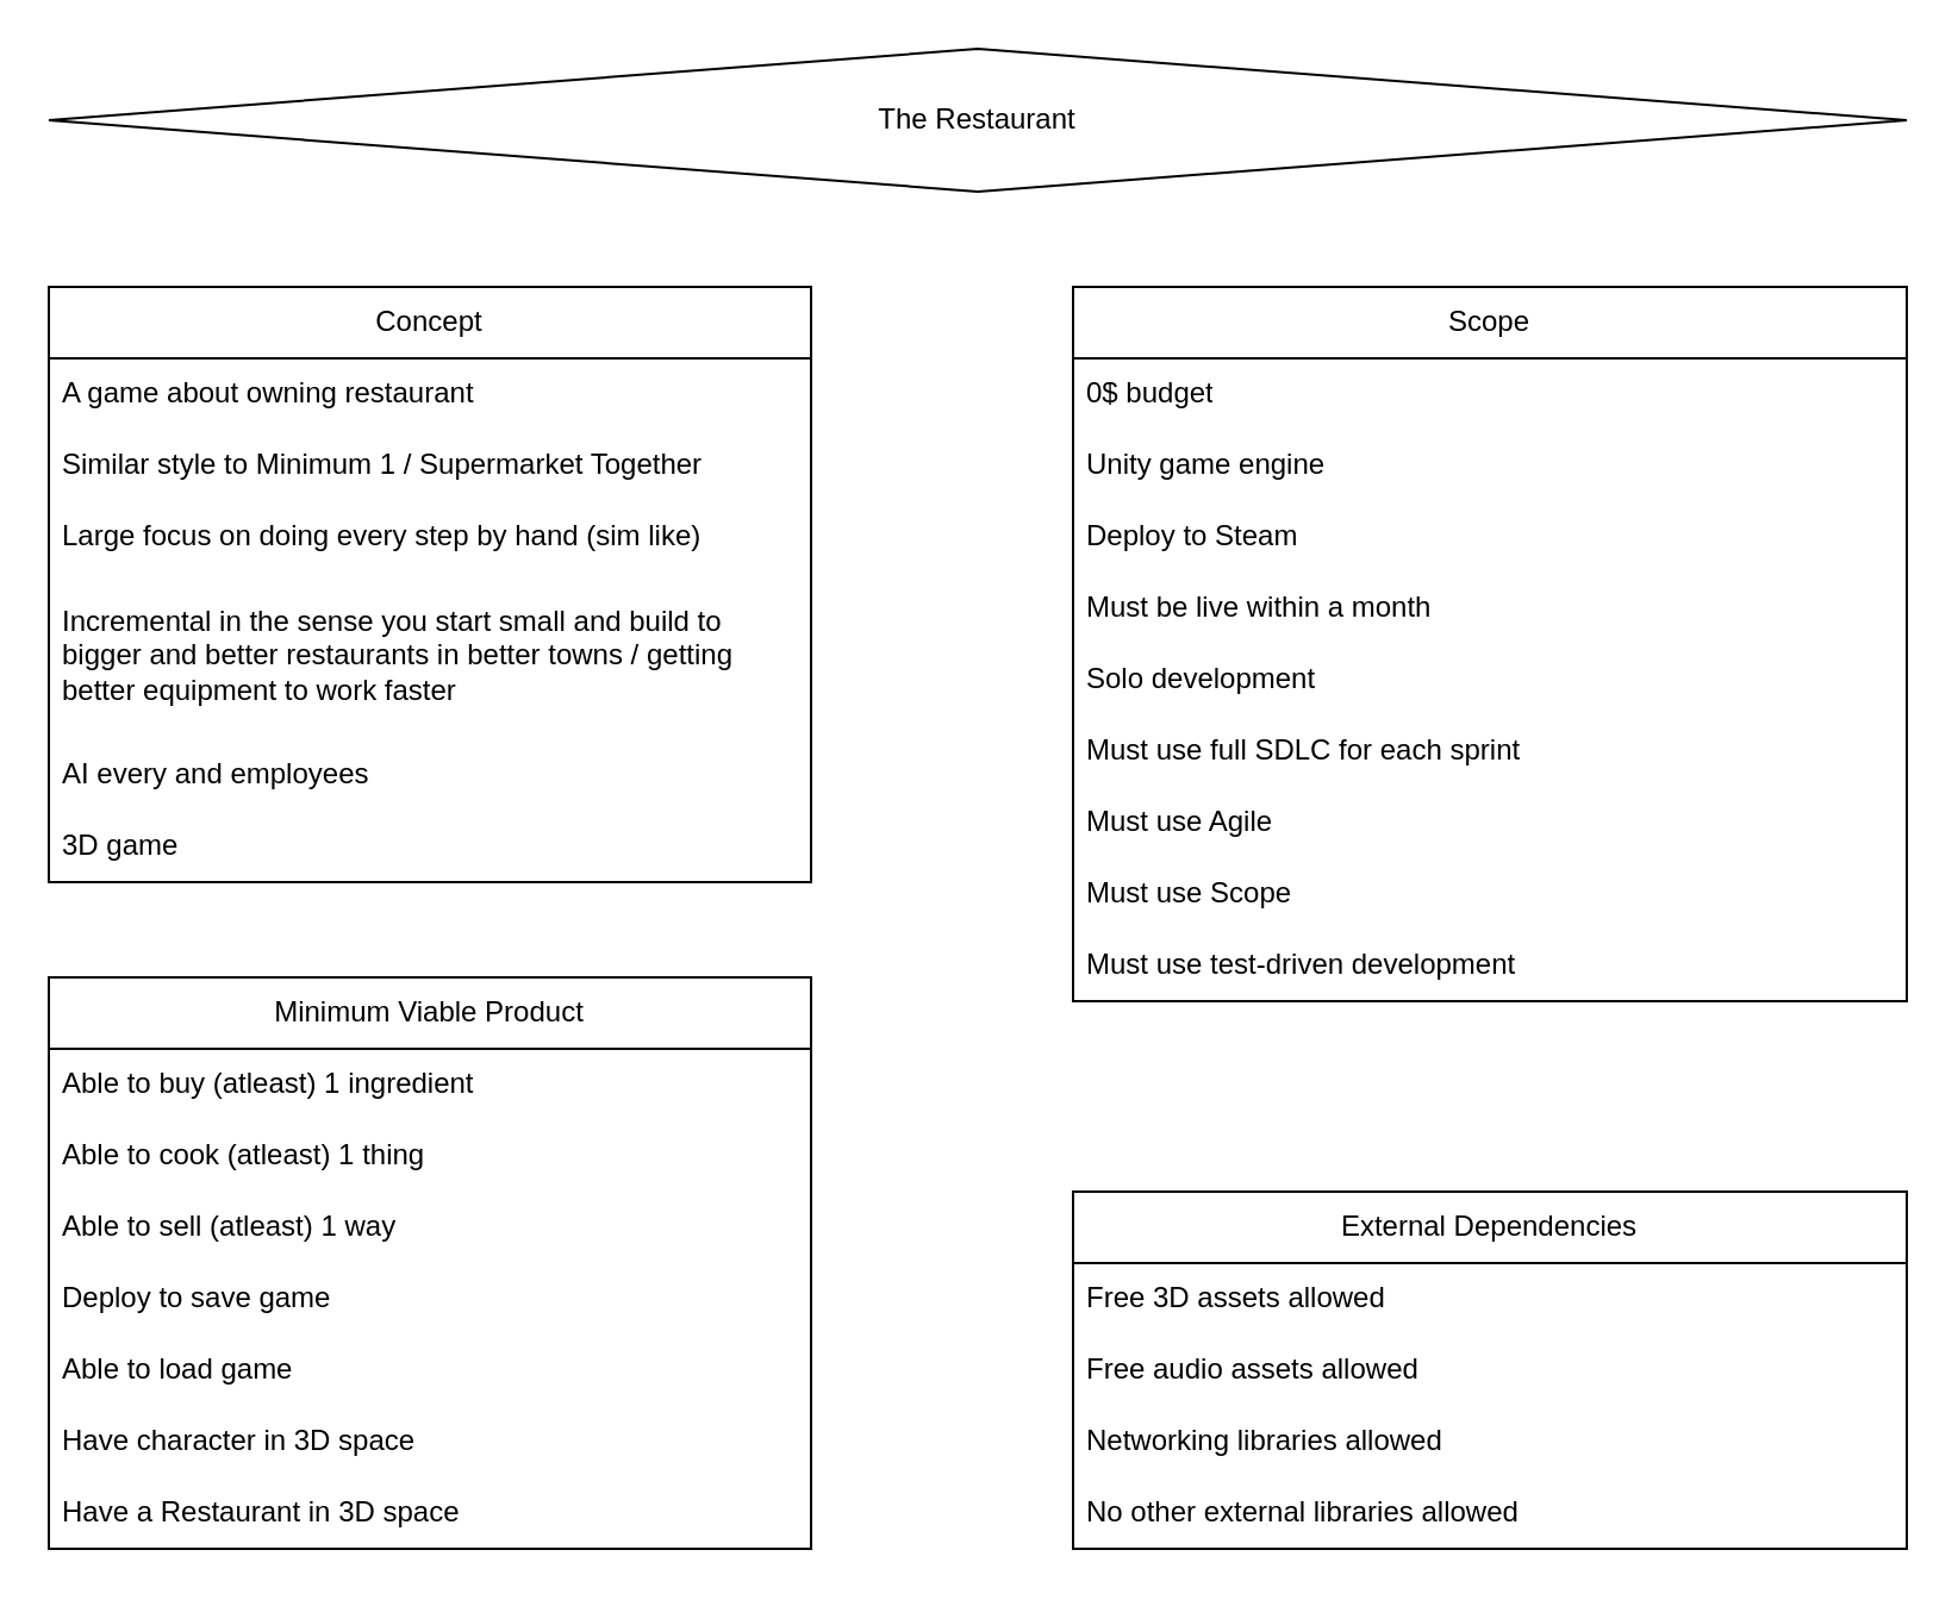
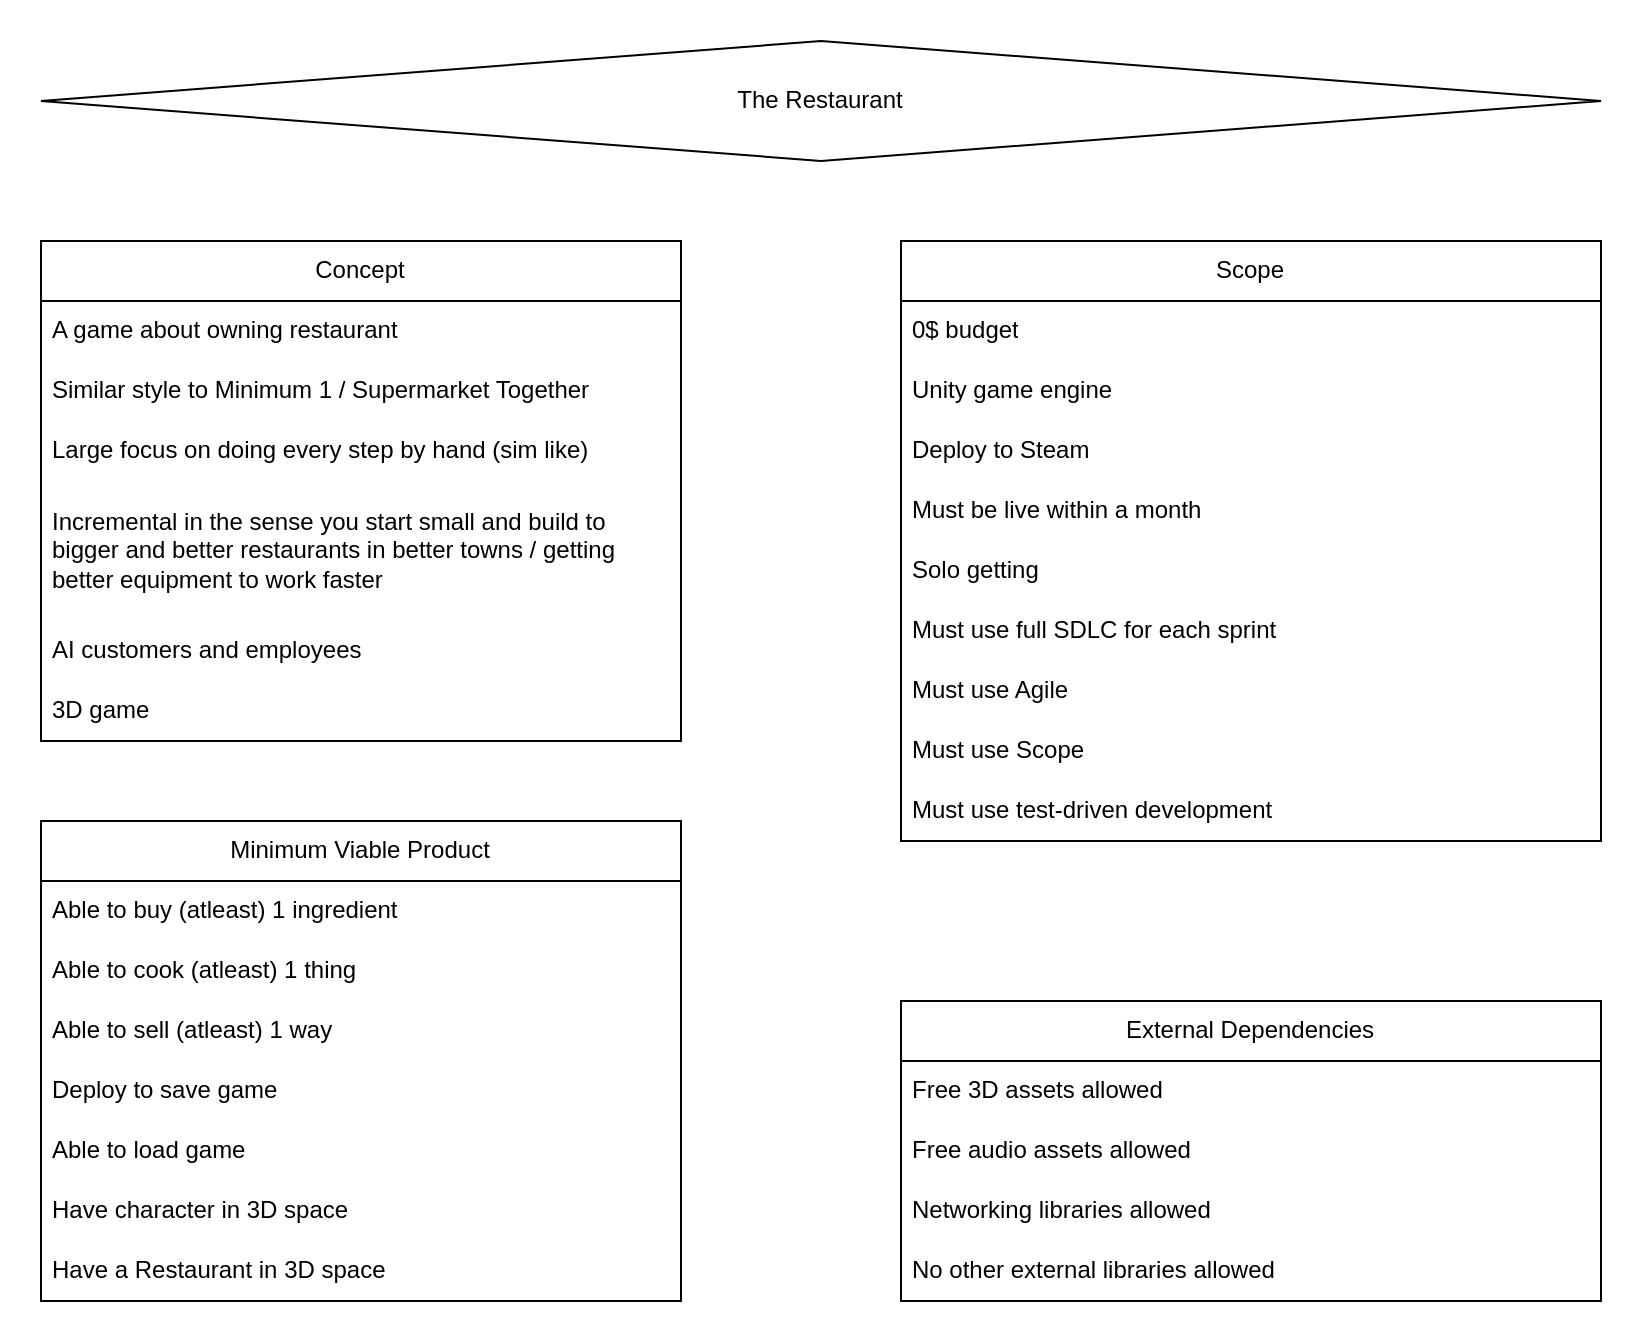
  <mxCell id="0" />
  <mxCell id="1" parent="0" />
  <mxCell id="2" value="The Restaurant" style="rhombus;whiteSpace=wrap;html=1;" parent="1" vertex="1"><mxGeometry x="20" y="20" width="780" height="60" as="geometry" /></mxCell>
  <mxCell id="3" value="Concept" style="swimlane;fontStyle=0;childLayout=stackLayout;horizontal=1;startSize=30;horizontalStack=0;resizeParent=1;resizeParentMax=0;resizeLast=0;collapsible=1;marginBottom=0;whiteSpace=wrap;html=1;" parent="1" vertex="1"><mxGeometry x="20" y="120" width="320" height="250" as="geometry" /></mxCell>
  <mxCell id="4" value="A game about owning restaurant" style="text;strokeColor=none;fillColor=none;align=left;verticalAlign=middle;spacingLeft=4;spacingRight=4;overflow=hidden;points=[[0,0.5],[1,0.5]];portConstraint=eastwest;rotatable=0;whiteSpace=wrap;html=1;" parent="3" vertex="1"><mxGeometry y="30" width="320" height="30" as="geometry" /></mxCell>
  <mxCell id="5" value="Similar style to Minimum 1 / Supermarket Together" style="text;strokeColor=none;fillColor=none;align=left;verticalAlign=middle;spacingLeft=4;spacingRight=4;overflow=hidden;points=[[0,0.5],[1,0.5]];portConstraint=eastwest;rotatable=0;whiteSpace=wrap;html=1;" parent="3" vertex="1"><mxGeometry y="60" width="320" height="30" as="geometry" /></mxCell>
  <mxCell id="6" value="Large focus on doing every step by hand (sim like)" style="text;strokeColor=none;fillColor=none;align=left;verticalAlign=middle;spacingLeft=4;spacingRight=4;overflow=hidden;points=[[0,0.5],[1,0.5]];portConstraint=eastwest;rotatable=0;whiteSpace=wrap;html=1;" parent="3" vertex="1"><mxGeometry y="90" width="320" height="30" as="geometry" /></mxCell>
  <mxCell id="7" value="Incremental in the sense you start small and build to bigger and better restaurants in better towns / getting better equipment to work faster" style="text;strokeColor=none;fillColor=none;align=left;verticalAlign=middle;spacingLeft=4;spacingRight=4;overflow=hidden;points=[[0,0.5],[1,0.5]];portConstraint=eastwest;rotatable=0;whiteSpace=wrap;html=1;" parent="3" vertex="1"><mxGeometry y="120" width="320" height="70" as="geometry" /></mxCell>
- <mxCell id="8" value="AI every and employees" style="text;strokeColor=none;fillColor=none;align=left;verticalAlign=middle;spacingLeft=4;spacingRight=4;overflow=hidden;points=[[0,0.5],[1,0.5]];portConstraint=eastwest;rotatable=0;whiteSpace=wrap;html=1;" parent="3" vertex="1"><mxGeometry y="190" width="320" height="30" as="geometry" /></mxCell>
+ <mxCell id="8" value="AI customers and employees" style="text;strokeColor=none;fillColor=none;align=left;verticalAlign=middle;spacingLeft=4;spacingRight=4;overflow=hidden;points=[[0,0.5],[1,0.5]];portConstraint=eastwest;rotatable=0;whiteSpace=wrap;html=1;" parent="3" vertex="1"><mxGeometry y="190" width="320" height="30" as="geometry" /></mxCell>
  <mxCell id="9" value="3D game" style="text;strokeColor=none;fillColor=none;align=left;verticalAlign=middle;spacingLeft=4;spacingRight=4;overflow=hidden;points=[[0,0.5],[1,0.5]];portConstraint=eastwest;rotatable=0;whiteSpace=wrap;html=1;" parent="3" vertex="1"><mxGeometry y="220" width="320" height="30" as="geometry" /></mxCell>
  <mxCell id="10" value="Scope" style="swimlane;fontStyle=0;childLayout=stackLayout;horizontal=1;startSize=30;horizontalStack=0;resizeParent=1;resizeParentMax=0;resizeLast=0;collapsible=1;marginBottom=0;whiteSpace=wrap;html=1;" parent="1" vertex="1"><mxGeometry x="450" y="120" width="350" height="300" as="geometry" /></mxCell>
  <mxCell id="11" value="0$ budget" style="text;strokeColor=none;fillColor=none;align=left;verticalAlign=middle;spacingLeft=4;spacingRight=4;overflow=hidden;points=[[0,0.5],[1,0.5]];portConstraint=eastwest;rotatable=0;whiteSpace=wrap;html=1;" parent="10" vertex="1"><mxGeometry y="30" width="350" height="30" as="geometry" /></mxCell>
  <mxCell id="12" value="Unity game engine" style="text;strokeColor=none;fillColor=none;align=left;verticalAlign=middle;spacingLeft=4;spacingRight=4;overflow=hidden;points=[[0,0.5],[1,0.5]];portConstraint=eastwest;rotatable=0;whiteSpace=wrap;html=1;" parent="10" vertex="1"><mxGeometry y="60" width="350" height="30" as="geometry" /></mxCell>
  <mxCell id="13" value="Deploy to Steam" style="text;strokeColor=none;fillColor=none;align=left;verticalAlign=middle;spacingLeft=4;spacingRight=4;overflow=hidden;points=[[0,0.5],[1,0.5]];portConstraint=eastwest;rotatable=0;whiteSpace=wrap;html=1;" vertex="1" parent="10"><mxGeometry y="90" width="350" height="30" as="geometry" /></mxCell>
  <mxCell id="14" value="Must be live within a month" style="text;strokeColor=none;fillColor=none;align=left;verticalAlign=middle;spacingLeft=4;spacingRight=4;overflow=hidden;points=[[0,0.5],[1,0.5]];portConstraint=eastwest;rotatable=0;whiteSpace=wrap;html=1;" parent="10" vertex="1"><mxGeometry y="120" width="350" height="30" as="geometry" /></mxCell>
- <mxCell id="15" value="Solo development" style="text;strokeColor=none;fillColor=none;align=left;verticalAlign=middle;spacingLeft=4;spacingRight=4;overflow=hidden;points=[[0,0.5],[1,0.5]];portConstraint=eastwest;rotatable=0;whiteSpace=wrap;html=1;" parent="10" vertex="1"><mxGeometry y="150" width="350" height="30" as="geometry" /></mxCell>
+ <mxCell id="15" value="Solo getting" style="text;strokeColor=none;fillColor=none;align=left;verticalAlign=middle;spacingLeft=4;spacingRight=4;overflow=hidden;points=[[0,0.5],[1,0.5]];portConstraint=eastwest;rotatable=0;whiteSpace=wrap;html=1;" parent="10" vertex="1"><mxGeometry y="150" width="350" height="30" as="geometry" /></mxCell>
  <mxCell id="16" value="Must use full SDLC for each sprint" style="text;strokeColor=none;fillColor=none;align=left;verticalAlign=middle;spacingLeft=4;spacingRight=4;overflow=hidden;points=[[0,0.5],[1,0.5]];portConstraint=eastwest;rotatable=0;whiteSpace=wrap;html=1;" parent="10" vertex="1"><mxGeometry y="180" width="350" height="30" as="geometry" /></mxCell>
  <mxCell id="17" value="Must use Agile" style="text;strokeColor=none;fillColor=none;align=left;verticalAlign=middle;spacingLeft=4;spacingRight=4;overflow=hidden;points=[[0,0.5],[1,0.5]];portConstraint=eastwest;rotatable=0;whiteSpace=wrap;html=1;" parent="10" vertex="1"><mxGeometry y="210" width="350" height="30" as="geometry" /></mxCell>
  <mxCell id="18" value="Must use Scope" style="text;strokeColor=none;fillColor=none;align=left;verticalAlign=middle;spacingLeft=4;spacingRight=4;overflow=hidden;points=[[0,0.5],[1,0.5]];portConstraint=eastwest;rotatable=0;whiteSpace=wrap;html=1;" parent="10" vertex="1"><mxGeometry y="240" width="350" height="30" as="geometry" /></mxCell>
  <mxCell id="19" value="Must use test-driven development" style="text;strokeColor=none;fillColor=none;align=left;verticalAlign=middle;spacingLeft=4;spacingRight=4;overflow=hidden;points=[[0,0.5],[1,0.5]];portConstraint=eastwest;rotatable=0;whiteSpace=wrap;html=1;" parent="10" vertex="1"><mxGeometry y="270" width="350" height="30" as="geometry" /></mxCell>
  <mxCell id="20" value="Minimum Viable Product" style="swimlane;fontStyle=0;childLayout=stackLayout;horizontal=1;startSize=30;horizontalStack=0;resizeParent=1;resizeParentMax=0;resizeLast=0;collapsible=1;marginBottom=0;whiteSpace=wrap;html=1;" parent="1" vertex="1"><mxGeometry x="20" y="410" width="320" height="240" as="geometry" /></mxCell>
  <mxCell id="21" value="Able to buy (atleast) 1 ingredient" style="text;strokeColor=none;fillColor=none;align=left;verticalAlign=middle;spacingLeft=4;spacingRight=4;overflow=hidden;points=[[0,0.5],[1,0.5]];portConstraint=eastwest;rotatable=0;whiteSpace=wrap;html=1;" parent="20" vertex="1"><mxGeometry y="30" width="320" height="30" as="geometry" /></mxCell>
  <mxCell id="22" value="Able to cook (atleast) 1 thing" style="text;strokeColor=none;fillColor=none;align=left;verticalAlign=middle;spacingLeft=4;spacingRight=4;overflow=hidden;points=[[0,0.5],[1,0.5]];portConstraint=eastwest;rotatable=0;whiteSpace=wrap;html=1;" parent="20" vertex="1"><mxGeometry y="60" width="320" height="30" as="geometry" /></mxCell>
  <mxCell id="23" value="Able to sell (atleast) 1 way" style="text;strokeColor=none;fillColor=none;align=left;verticalAlign=middle;spacingLeft=4;spacingRight=4;overflow=hidden;points=[[0,0.5],[1,0.5]];portConstraint=eastwest;rotatable=0;whiteSpace=wrap;html=1;" parent="20" vertex="1"><mxGeometry y="90" width="320" height="30" as="geometry" /></mxCell>
  <mxCell id="24" value="Deploy to save game" style="text;strokeColor=none;fillColor=none;align=left;verticalAlign=middle;spacingLeft=4;spacingRight=4;overflow=hidden;points=[[0,0.5],[1,0.5]];portConstraint=eastwest;rotatable=0;whiteSpace=wrap;html=1;" parent="20" vertex="1"><mxGeometry y="120" width="320" height="30" as="geometry" /></mxCell>
  <mxCell id="25" value="Able to load game" style="text;strokeColor=none;fillColor=none;align=left;verticalAlign=middle;spacingLeft=4;spacingRight=4;overflow=hidden;points=[[0,0.5],[1,0.5]];portConstraint=eastwest;rotatable=0;whiteSpace=wrap;html=1;" parent="20" vertex="1"><mxGeometry y="150" width="320" height="30" as="geometry" /></mxCell>
  <mxCell id="26" value="Have character in 3D space" style="text;strokeColor=none;fillColor=none;align=left;verticalAlign=middle;spacingLeft=4;spacingRight=4;overflow=hidden;points=[[0,0.5],[1,0.5]];portConstraint=eastwest;rotatable=0;whiteSpace=wrap;html=1;" parent="20" vertex="1"><mxGeometry y="180" width="320" height="30" as="geometry" /></mxCell>
  <mxCell id="27" value="Have a Restaurant in 3D space" style="text;strokeColor=none;fillColor=none;align=left;verticalAlign=middle;spacingLeft=4;spacingRight=4;overflow=hidden;points=[[0,0.5],[1,0.5]];portConstraint=eastwest;rotatable=0;whiteSpace=wrap;html=1;" parent="20" vertex="1"><mxGeometry y="210" width="320" height="30" as="geometry" /></mxCell>
  <mxCell id="28" value="External Dependencies" style="swimlane;fontStyle=0;childLayout=stackLayout;horizontal=1;startSize=30;horizontalStack=0;resizeParent=1;resizeParentMax=0;resizeLast=0;collapsible=1;marginBottom=0;whiteSpace=wrap;html=1;" parent="1" vertex="1"><mxGeometry x="450" y="500" width="350" height="150" as="geometry" /></mxCell>
  <mxCell id="29" value="Free 3D assets allowed" style="text;strokeColor=none;fillColor=none;align=left;verticalAlign=middle;spacingLeft=4;spacingRight=4;overflow=hidden;points=[[0,0.5],[1,0.5]];portConstraint=eastwest;rotatable=0;whiteSpace=wrap;html=1;" parent="28" vertex="1"><mxGeometry y="30" width="350" height="30" as="geometry" /></mxCell>
  <mxCell id="30" value="Free audio assets allowed" style="text;strokeColor=none;fillColor=none;align=left;verticalAlign=middle;spacingLeft=4;spacingRight=4;overflow=hidden;points=[[0,0.5],[1,0.5]];portConstraint=eastwest;rotatable=0;whiteSpace=wrap;html=1;" parent="28" vertex="1"><mxGeometry y="60" width="350" height="30" as="geometry" /></mxCell>
  <mxCell id="31" value="Networking libraries allowed" style="text;strokeColor=none;fillColor=none;align=left;verticalAlign=middle;spacingLeft=4;spacingRight=4;overflow=hidden;points=[[0,0.5],[1,0.5]];portConstraint=eastwest;rotatable=0;whiteSpace=wrap;html=1;" parent="28" vertex="1"><mxGeometry y="90" width="350" height="30" as="geometry" /></mxCell>
  <mxCell id="32" value="No other external libraries allowed" style="text;strokeColor=none;fillColor=none;align=left;verticalAlign=middle;spacingLeft=4;spacingRight=4;overflow=hidden;points=[[0,0.5],[1,0.5]];portConstraint=eastwest;rotatable=0;whiteSpace=wrap;html=1;" parent="28" vertex="1"><mxGeometry y="120" width="350" height="30" as="geometry" /></mxCell>
